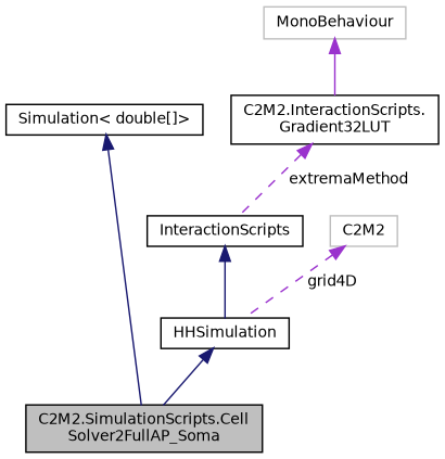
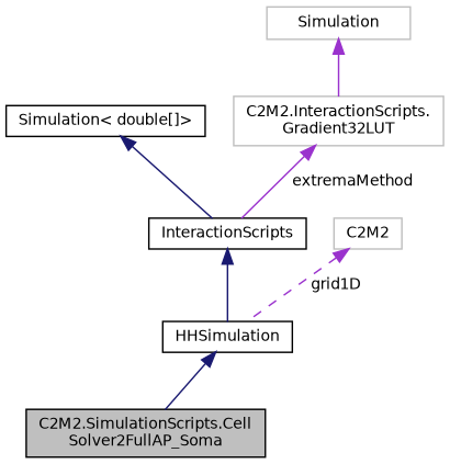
  digraph {
    node [color=black fillcolor=white fontname=Helvetica fontsize=10 shape=record style=filled]
    edge [color=midnightblue dir=back fontname=Helvetica fontsize=10 labelfontname=Helvetica labelfontsize=10 style=solid]
    n1 [fillcolor=grey75 fontcolor=black height=0.2 label="C2M2.SimulationScripts.Cell\lSolver2FullAP_Soma" width=0.4]
    n2 [height=0.2 label=HHSimulation width=0.4]
    n3 [height=0.2 label=InteractionScripts width=0.4]
    n4 [height=0.2 label="Simulation\< double[]\>" width=0.4]
-   n5 [height=0.2 label="C2M2.InteractionScripts.\lGradient32LUT" width=0.4]
-   n6 [color=grey75 height=0.2 label=MonoBehaviour width=0.4]
+   n5 [color=grey75 height=0.2 label="C2M2.InteractionScripts.\lGradient32LUT" width=0.4]
+   n6 [color=grey75 height=0.2 label=Simulation width=0.4]
    n7 [color=grey75 height=0.2 label=C2M2 width=0.4]
    n2 -> n1
    n3 -> n2
-   n4 -> n1
-   n5 -> n3 [color=darkorchid3 label=" extremaMethod" style=dashed]
+   n4 -> n3
+   n5 -> n3 [color=darkorchid3 label=" extremaMethod"]
    n6 -> n5 [color=darkorchid3]
-   n7 -> n2 [color=darkorchid3 label=" grid4D" style=dashed]
+   n7 -> n2 [color=darkorchid3 label=" grid1D" style=dashed]
  }
